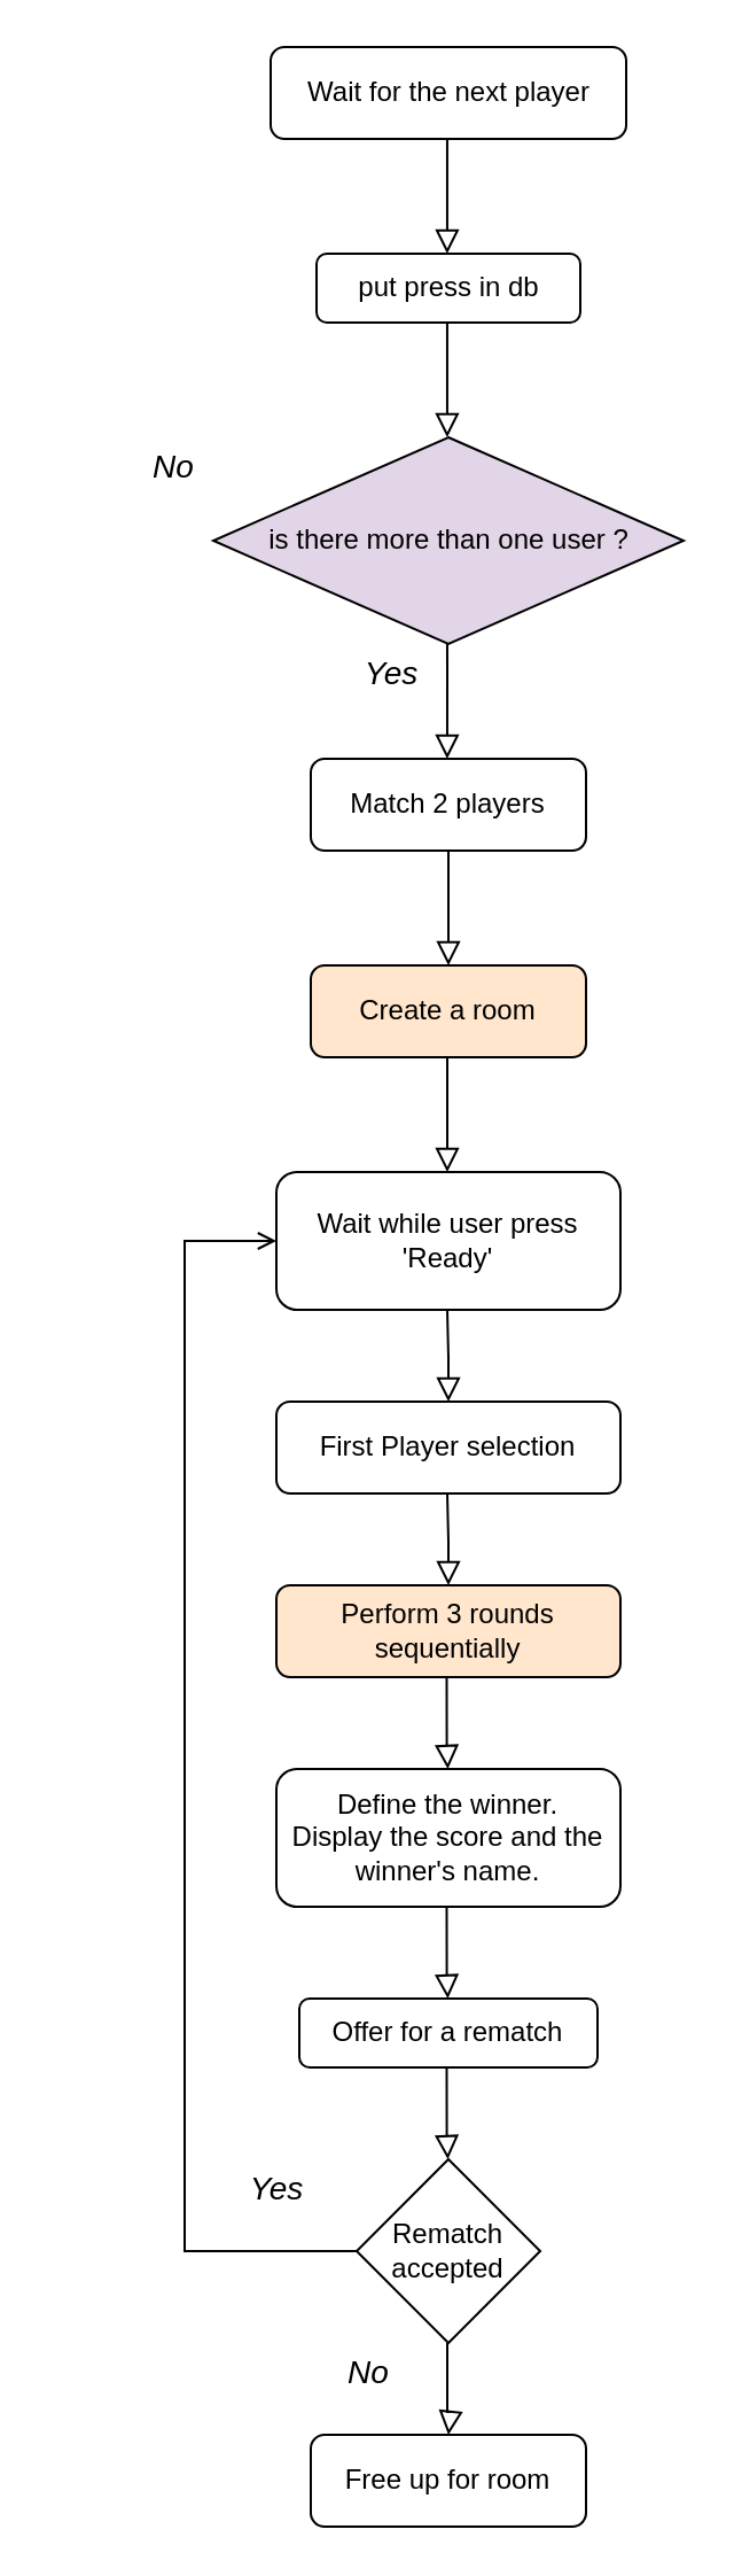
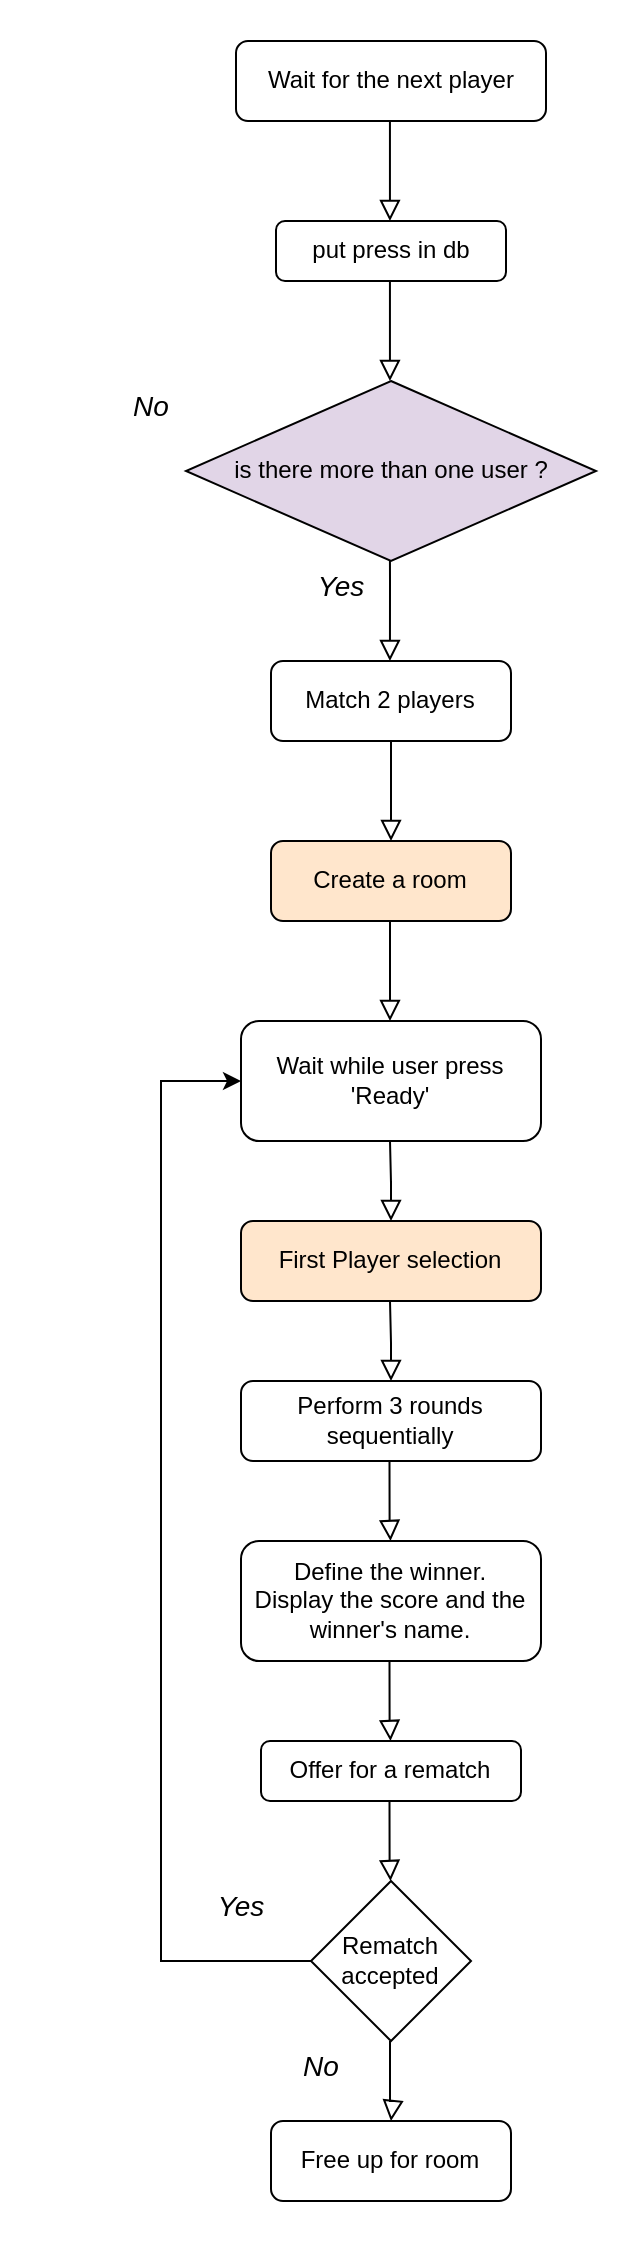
  <mxCell id="0" />
  <mxCell id="1" parent="0" />
  <mxCell id="2" value="" style="rounded=0;html=1;jettySize=auto;orthogonalLoop=1;fontSize=11;endArrow=block;endFill=0;endSize=8;strokeWidth=1;shadow=0;labelBackgroundColor=none;edgeStyle=orthogonalEdgeStyle;" parent="1" source="3" edge="1"><mxGeometry relative="1" as="geometry"><mxPoint x="195" y="420" as="targetPoint" /></mxGeometry></mxCell>
  <mxCell id="3" value="&lt;div&gt;Match 2 players&lt;/div&gt;" style="rounded=1;whiteSpace=wrap;html=1;fontSize=12;glass=0;strokeWidth=1;shadow=0;" parent="1" vertex="1"><mxGeometry x="135" y="330" width="120" height="40" as="geometry" /></mxCell>
  <mxCell id="4" value="&lt;div&gt;Create a room&lt;br&gt;&lt;/div&gt;" style="rounded=1;whiteSpace=wrap;html=1;fontSize=12;glass=0;strokeWidth=1;shadow=0;fillColor=#ffe6cc;" parent="1" vertex="1"><mxGeometry x="135" y="420" width="120" height="40" as="geometry" /></mxCell>
  <mxCell id="5" value="Wait while user press 'Ready'" style="rounded=1;whiteSpace=wrap;html=1;fontSize=12;glass=0;strokeWidth=1;shadow=0;" parent="1" vertex="1"><mxGeometry x="120" y="510" width="150" height="60" as="geometry" /></mxCell>
- <mxCell id="6" value="First Player selection" style="rounded=1;whiteSpace=wrap;html=1;fontSize=12;glass=0;strokeWidth=1;shadow=0;" parent="1" vertex="1"><mxGeometry x="120" y="610" width="150" height="40" as="geometry" /></mxCell>
+ <mxCell id="6" value="First Player selection" style="rounded=1;whiteSpace=wrap;html=1;fontSize=12;glass=0;strokeWidth=1;shadow=0;fillColor=#ffe6cc;" parent="1" vertex="1"><mxGeometry x="120" y="610" width="150" height="40" as="geometry" /></mxCell>
  <mxCell id="7" value="" style="rounded=0;html=1;jettySize=auto;orthogonalLoop=1;fontSize=11;endArrow=block;endFill=0;endSize=8;strokeWidth=1;shadow=0;labelBackgroundColor=none;edgeStyle=orthogonalEdgeStyle;" parent="1" edge="1"><mxGeometry relative="1" as="geometry"><mxPoint x="194.5" y="460" as="sourcePoint" /><mxPoint x="194.5" y="510" as="targetPoint" /></mxGeometry></mxCell>
  <mxCell id="8" value="" style="rounded=0;html=1;jettySize=auto;orthogonalLoop=1;fontSize=11;endArrow=block;endFill=0;endSize=8;strokeWidth=1;shadow=0;labelBackgroundColor=none;edgeStyle=orthogonalEdgeStyle;entryX=0.5;entryY=0;entryDx=0;entryDy=0;" parent="1" target="6" edge="1"><mxGeometry relative="1" as="geometry"><mxPoint x="194.5" y="570" as="sourcePoint" /><mxPoint x="195" y="600" as="targetPoint" /></mxGeometry></mxCell>
- <mxCell id="9" value="Perform 3 rounds sequentially" style="rounded=1;whiteSpace=wrap;html=1;fontSize=12;glass=0;strokeWidth=1;shadow=0;fillColor=#ffe6cc;" parent="1" vertex="1"><mxGeometry x="120" y="690" width="150" height="40" as="geometry" /></mxCell>
+ <mxCell id="9" value="Perform 3 rounds sequentially" style="rounded=1;whiteSpace=wrap;html=1;fontSize=12;glass=0;strokeWidth=1;shadow=0;" parent="1" vertex="1"><mxGeometry x="120" y="690" width="150" height="40" as="geometry" /></mxCell>
  <mxCell id="10" value="" style="rounded=0;html=1;jettySize=auto;orthogonalLoop=1;fontSize=11;endArrow=block;endFill=0;endSize=8;strokeWidth=1;shadow=0;labelBackgroundColor=none;edgeStyle=orthogonalEdgeStyle;entryX=0.5;entryY=0;entryDx=0;entryDy=0;" parent="1" edge="1"><mxGeometry relative="1" as="geometry"><mxPoint x="194.5" y="650" as="sourcePoint" /><mxPoint x="195" y="690" as="targetPoint" /></mxGeometry></mxCell>
  <mxCell id="11" value="" style="rounded=0;html=1;jettySize=auto;orthogonalLoop=1;fontSize=11;endArrow=block;endFill=0;endSize=8;strokeWidth=1;shadow=0;labelBackgroundColor=none;edgeStyle=orthogonalEdgeStyle;entryX=0.5;entryY=0;entryDx=0;entryDy=0;" parent="1" edge="1"><mxGeometry relative="1" as="geometry"><mxPoint x="194.25" y="730" as="sourcePoint" /><mxPoint x="194.75" y="770" as="targetPoint" /><Array as="points"><mxPoint x="194.75" y="760" /><mxPoint x="195.75" y="760" /></Array></mxGeometry></mxCell>
  <mxCell id="12" value="&lt;div&gt;Define the winner.&lt;/div&gt;&lt;div&gt;Display the score and the winner's name.&lt;br&gt;&lt;/div&gt;" style="rounded=1;whiteSpace=wrap;html=1;fontSize=12;glass=0;strokeWidth=1;shadow=0;" parent="1" vertex="1"><mxGeometry x="120" y="770" width="150" height="60" as="geometry" /></mxCell>
  <mxCell id="13" value="Offer for a rematch" style="rounded=1;whiteSpace=wrap;html=1;fontSize=12;glass=0;strokeWidth=1;shadow=0;" parent="1" vertex="1"><mxGeometry x="130" y="870" width="130" height="30" as="geometry" /></mxCell>
  <mxCell id="14" value="" style="rounded=0;html=1;jettySize=auto;orthogonalLoop=1;fontSize=11;endArrow=block;endFill=0;endSize=8;strokeWidth=1;shadow=0;labelBackgroundColor=none;edgeStyle=orthogonalEdgeStyle;entryX=0.5;entryY=0;entryDx=0;entryDy=0;" parent="1" edge="1"><mxGeometry relative="1" as="geometry"><mxPoint x="194.25" y="830" as="sourcePoint" /><mxPoint x="194.75" y="870" as="targetPoint" /><Array as="points"><mxPoint x="194.75" y="860" /><mxPoint x="195.75" y="860" /></Array></mxGeometry></mxCell>
  <mxCell id="15" value="Rematch accepted" style="rhombus;whiteSpace=wrap;html=1;" parent="1" vertex="1"><mxGeometry x="155" y="940" width="80" height="80" as="geometry" /></mxCell>
  <mxCell id="16" value="" style="rounded=0;html=1;jettySize=auto;orthogonalLoop=1;fontSize=11;endArrow=block;endFill=0;endSize=8;strokeWidth=1;shadow=0;labelBackgroundColor=none;edgeStyle=orthogonalEdgeStyle;entryX=0.5;entryY=0;entryDx=0;entryDy=0;" parent="1" edge="1"><mxGeometry relative="1" as="geometry"><mxPoint x="194.25" y="900" as="sourcePoint" /><mxPoint x="194.75" y="940" as="targetPoint" /><Array as="points"><mxPoint x="194.75" y="930" /><mxPoint x="195.75" y="930" /></Array></mxGeometry></mxCell>
- <mxCell id="17" value="" style="endArrow=open;html=1;rounded=0;exitX=0;exitY=0.5;exitDx=0;exitDy=0;entryX=0;entryY=0.5;entryDx=0;entryDy=0;" parent="1" source="15" target="5" edge="1"><mxGeometry width="50" height="50" relative="1" as="geometry"><mxPoint x="430" y="770" as="sourcePoint" /><mxPoint x="80" y="530" as="targetPoint" /><Array as="points"><mxPoint x="80" y="980" /><mxPoint x="80" y="540" /></Array></mxGeometry></mxCell>
+ <mxCell id="17" value="" style="endArrow=classic;html=1;rounded=0;exitX=0;exitY=0.5;exitDx=0;exitDy=0;entryX=0;entryY=0.5;entryDx=0;entryDy=0;" parent="1" source="15" target="5" edge="1"><mxGeometry width="50" height="50" relative="1" as="geometry"><mxPoint x="430" y="770" as="sourcePoint" /><mxPoint x="80" y="530" as="targetPoint" /><Array as="points"><mxPoint x="80" y="980" /><mxPoint x="80" y="540" /></Array></mxGeometry></mxCell>
  <mxCell id="18" value="Free up for room" style="rounded=1;whiteSpace=wrap;html=1;" parent="1" vertex="1"><mxGeometry x="135" y="1060" width="120" height="40" as="geometry" /></mxCell>
  <mxCell id="19" value="" style="rounded=0;html=1;jettySize=auto;orthogonalLoop=1;fontSize=11;endArrow=block;endFill=0;endSize=8;strokeWidth=1;shadow=0;labelBackgroundColor=none;edgeStyle=orthogonalEdgeStyle;entryX=0.5;entryY=0;entryDx=0;entryDy=0;" parent="1" edge="1"><mxGeometry relative="1" as="geometry"><mxPoint x="194.5" y="1020" as="sourcePoint" /><mxPoint x="195" y="1060" as="targetPoint" /><Array as="points"><mxPoint x="195" y="1050" /><mxPoint x="196" y="1050" /></Array></mxGeometry></mxCell>
  <mxCell id="20" value="&lt;font style=&quot;font-size: 14px; font-weight: normal;&quot;&gt;&lt;i&gt;Yes&lt;/i&gt;&lt;/font&gt; " style="text;strokeColor=none;fillColor=none;html=1;fontSize=24;fontStyle=1;verticalAlign=middle;align=center;" parent="1" vertex="1"><mxGeometry x="70" y="930" width="100" height="40" as="geometry" /></mxCell>
  <mxCell id="21" value="&lt;font style=&quot;font-size: 14px;&quot;&gt;&lt;i&gt;No&lt;/i&gt;&lt;/font&gt;" style="text;strokeColor=none;fillColor=none;html=1;fontSize=24;fontStyle=0;verticalAlign=middle;align=center;" parent="1" vertex="1"><mxGeometry x="110" y="1010" width="100" height="40" as="geometry" /></mxCell>
  <mxCell id="22" value="put press in db" style="rounded=1;whiteSpace=wrap;html=1;" vertex="1" parent="1"><mxGeometry x="137.5" y="110" width="115" height="30" as="geometry" /></mxCell>
  <mxCell id="23" value="is there more than one user ?" style="rhombus;whiteSpace=wrap;html=1;fillColor=#e1d5e7;" vertex="1" parent="1"><mxGeometry x="92.5" y="190" width="205" height="90" as="geometry" /></mxCell>
  <mxCell id="24" value="" style="rounded=0;html=1;jettySize=auto;orthogonalLoop=1;fontSize=11;endArrow=block;endFill=0;endSize=8;strokeWidth=1;shadow=0;labelBackgroundColor=none;edgeStyle=orthogonalEdgeStyle;" edge="1" parent="1"><mxGeometry relative="1" as="geometry"><mxPoint x="194.47" y="330" as="targetPoint" /><mxPoint x="194.47" y="280" as="sourcePoint" /><Array as="points"><mxPoint x="194.47" y="290" /><mxPoint x="194.47" y="290" /></Array></mxGeometry></mxCell>
  <mxCell id="25" value="" style="rounded=0;html=1;jettySize=auto;orthogonalLoop=1;fontSize=11;endArrow=block;endFill=0;endSize=8;strokeWidth=1;shadow=0;labelBackgroundColor=none;edgeStyle=orthogonalEdgeStyle;" edge="1" parent="1"><mxGeometry relative="1" as="geometry"><mxPoint x="194.47" y="190" as="targetPoint" /><mxPoint x="194.47" y="140" as="sourcePoint" /></mxGeometry></mxCell>
  <mxCell id="26" value="&lt;font style=&quot;font-size: 14px; font-weight: normal;&quot;&gt;&lt;i&gt;Yes&lt;/i&gt;&lt;/font&gt; " style="text;strokeColor=none;fillColor=none;html=1;fontSize=24;fontStyle=1;verticalAlign=middle;align=center;" vertex="1" parent="1"><mxGeometry x="120" y="270" width="100" height="40" as="geometry" /></mxCell>
  <mxCell id="27" value="&lt;font style=&quot;font-size: 14px;&quot;&gt;&lt;i&gt;No&lt;/i&gt;&lt;/font&gt;" style="text;strokeColor=none;fillColor=none;html=1;fontSize=24;fontStyle=0;verticalAlign=middle;align=center;" vertex="1" parent="1"><mxGeometry x="20" y="180" width="110" height="40" as="geometry" /></mxCell>
  <mxCell id="28" value="Wait for the next player" style="rounded=1;whiteSpace=wrap;html=1;" vertex="1" parent="1"><mxGeometry x="117.5" y="20" width="155" height="40" as="geometry" /></mxCell>
  <mxCell id="29" value="" style="rounded=0;html=1;jettySize=auto;orthogonalLoop=1;fontSize=11;endArrow=block;endFill=0;endSize=8;strokeWidth=1;shadow=0;labelBackgroundColor=none;edgeStyle=orthogonalEdgeStyle;" edge="1" parent="1"><mxGeometry relative="1" as="geometry"><mxPoint x="194.47" y="110" as="targetPoint" /><mxPoint x="194.47" y="60" as="sourcePoint" /></mxGeometry></mxCell>
